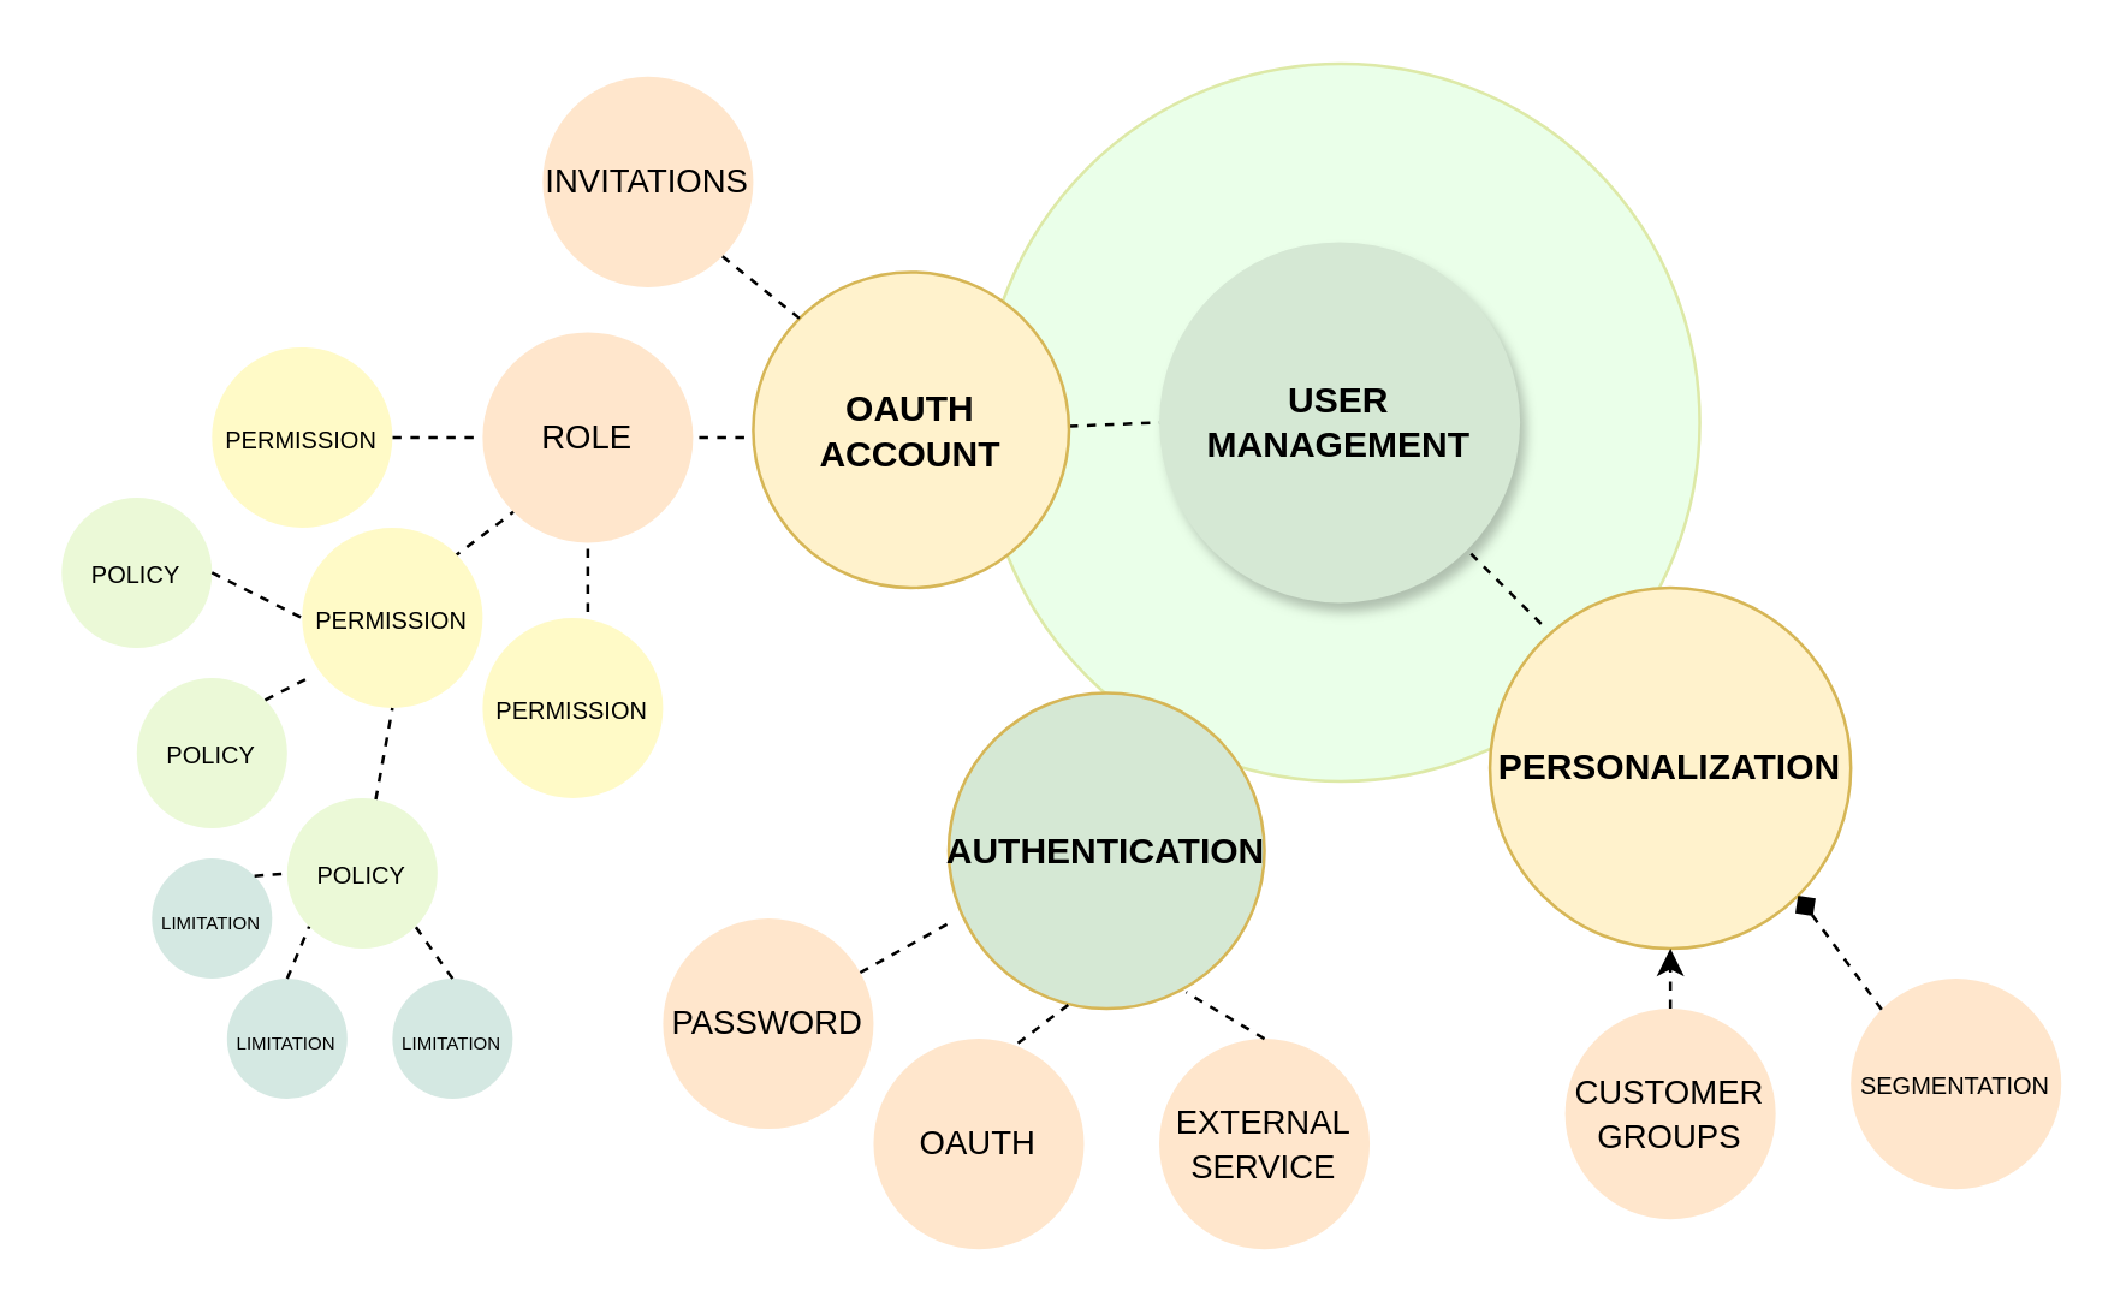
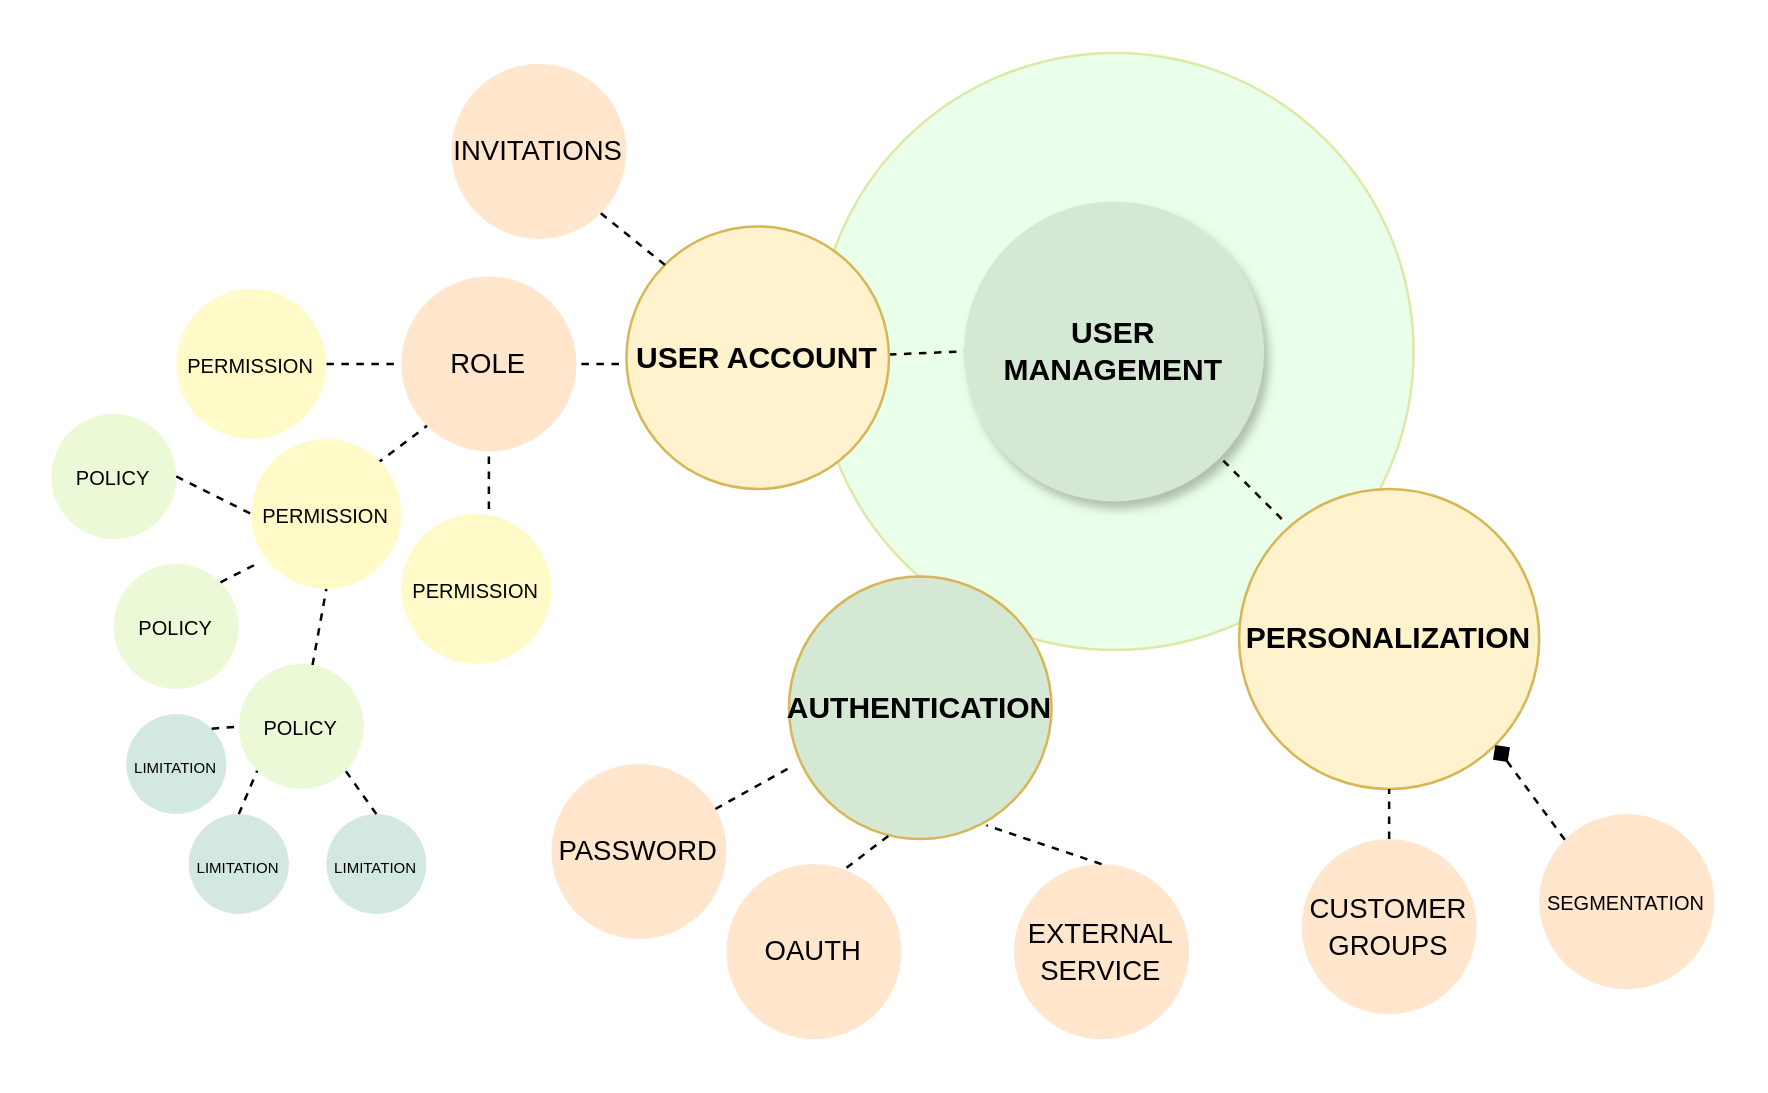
  <mxCell id="0" />
  <mxCell id="1" parent="0" />
  <mxCell id="2" value="" style="ellipse;whiteSpace=wrap;html=1;aspect=fixed;fillColor=#eaffe9;strokeColor=#dde9a7;" parent="1" vertex="1"><mxGeometry x="326" y="20.63" width="238.75" height="238.75" as="geometry" /></mxCell>
  <mxCell id="3" value="&lt;b&gt;USER MANAGEMENT&lt;/b&gt;" style="ellipse;whiteSpace=wrap;html=1;aspect=fixed;fillColor=#d5e8d4;strokeColor=none;shadow=1;" parent="1" vertex="1"><mxGeometry x="385" y="80" width="120" height="120" as="geometry" /></mxCell>
  <mxCell id="4" value="" style="endArrow=none;dashed=1;html=1;entryX=0;entryY=0.5;entryDx=0;entryDy=0;" parent="1" source="7" target="3" edge="1"><mxGeometry width="50" height="50" relative="1" as="geometry"><mxPoint x="270" y="155" as="sourcePoint" /><mxPoint x="520" y="55" as="targetPoint" /></mxGeometry></mxCell>
  <mxCell id="5" value="" style="endArrow=none;dashed=1;html=1;rounded=0;" parent="1" edge="1"><mxGeometry width="50" height="50" relative="1" as="geometry"><mxPoint x="220" y="145" as="sourcePoint" /><mxPoint x="250" y="145" as="targetPoint" /></mxGeometry></mxCell>
  <mxCell id="6" value="" style="endArrow=none;dashed=1;html=1;entryX=0;entryY=0.5;entryDx=0;entryDy=0;" parent="1" target="7" edge="1"><mxGeometry width="50" height="50" relative="1" as="geometry"><mxPoint x="270" y="155" as="sourcePoint" /><mxPoint x="375" y="155" as="targetPoint" /></mxGeometry></mxCell>
- <mxCell id="7" value="&lt;b&gt;OAUTH ACCOUNT&lt;/b&gt;" style="ellipse;whiteSpace=wrap;html=1;aspect=fixed;fillColor=#fff2cc;strokeColor=#d6b656;" parent="1" vertex="1"><mxGeometry x="250" y="90" width="105" height="105" as="geometry" /></mxCell>
+ <mxCell id="7" value="&lt;b&gt;USER ACCOUNT&lt;/b&gt;" style="ellipse;whiteSpace=wrap;html=1;aspect=fixed;fillColor=#fff2cc;strokeColor=#d6b656;" parent="1" vertex="1"><mxGeometry x="250" y="90" width="105" height="105" as="geometry" /></mxCell>
  <mxCell id="8" value="" style="endArrow=none;dashed=1;html=1;rounded=0;entryX=0;entryY=0.5;entryDx=0;entryDy=0;" parent="1" target="9" edge="1"><mxGeometry width="50" height="50" relative="1" as="geometry"><mxPoint x="130" y="145" as="sourcePoint" /><mxPoint x="250" y="155" as="targetPoint" /></mxGeometry></mxCell>
  <mxCell id="9" value="&lt;font style=&quot;font-size: 11px;&quot;&gt;ROLE&lt;/font&gt;" style="ellipse;whiteSpace=wrap;html=1;aspect=fixed;fillColor=#ffe6cc;strokeColor=none;" parent="1" vertex="1"><mxGeometry x="160" y="110" width="70" height="70" as="geometry" /></mxCell>
  <mxCell id="10" value="" style="endArrow=none;dashed=1;html=1;rounded=0;entryX=0;entryY=1;entryDx=0;entryDy=0;" parent="1" target="9" edge="1"><mxGeometry width="50" height="50" relative="1" as="geometry"><mxPoint x="150" y="185" as="sourcePoint" /><mxPoint x="510" y="355" as="targetPoint" /></mxGeometry></mxCell>
  <mxCell id="11" value="" style="endArrow=none;dashed=1;html=1;rounded=0;entryX=0.5;entryY=1;entryDx=0;entryDy=0;" parent="1" target="9" edge="1"><mxGeometry width="50" height="50" relative="1" as="geometry"><mxPoint x="195" y="215" as="sourcePoint" /><mxPoint x="510" y="355" as="targetPoint" /></mxGeometry></mxCell>
  <mxCell id="12" value="&lt;font style=&quot;font-size: 8px;&quot;&gt;PERMISSION&lt;/font&gt;" style="ellipse;whiteSpace=wrap;html=1;aspect=fixed;fillColor=#fffac7;strokeColor=none;" parent="1" vertex="1"><mxGeometry x="70" y="115" width="60" height="60" as="geometry" /></mxCell>
  <mxCell id="13" value="&lt;font style=&quot;font-size: 8px;&quot;&gt;PERMISSION&lt;/font&gt;" style="ellipse;whiteSpace=wrap;html=1;aspect=fixed;fillColor=#fffac7;strokeColor=none;" parent="1" vertex="1"><mxGeometry x="100" y="175" width="60" height="60" as="geometry" /></mxCell>
  <mxCell id="14" value="&lt;font style=&quot;font-size: 8px;&quot;&gt;PERMISSION&lt;/font&gt;" style="ellipse;whiteSpace=wrap;html=1;aspect=fixed;fillColor=#fffac7;strokeColor=none;" parent="1" vertex="1"><mxGeometry x="160" y="205" width="60" height="60" as="geometry" /></mxCell>
  <mxCell id="15" value="&lt;font style=&quot;font-size: 8px;&quot;&gt;POLICY&lt;/font&gt;" style="ellipse;whiteSpace=wrap;html=1;aspect=fixed;fillColor=#ebf9d7;strokeColor=none;" parent="1" vertex="1"><mxGeometry x="45" y="225" width="50" height="50" as="geometry" /></mxCell>
  <mxCell id="16" value="&lt;font style=&quot;font-size: 8px;&quot;&gt;POLICY&lt;/font&gt;" style="ellipse;whiteSpace=wrap;html=1;aspect=fixed;fillColor=#ebf9d7;strokeColor=none;" parent="1" vertex="1"><mxGeometry x="20" y="165" width="50" height="50" as="geometry" /></mxCell>
  <mxCell id="17" value="&lt;font style=&quot;font-size: 8px;&quot;&gt;POLICY&lt;/font&gt;" style="ellipse;whiteSpace=wrap;html=1;aspect=fixed;fillColor=#ebf9d7;strokeColor=none;" parent="1" vertex="1"><mxGeometry x="95" y="265" width="50" height="50" as="geometry" /></mxCell>
  <mxCell id="18" value="" style="endArrow=none;dashed=1;html=1;rounded=0;entryX=0.5;entryY=1;entryDx=0;entryDy=0;" parent="1" source="17" target="13" edge="1"><mxGeometry width="50" height="50" relative="1" as="geometry"><mxPoint x="460" y="375" as="sourcePoint" /><mxPoint x="510" y="325" as="targetPoint" /></mxGeometry></mxCell>
  <mxCell id="19" value="" style="endArrow=none;dashed=1;html=1;rounded=0;entryX=0.05;entryY=0.825;entryDx=0;entryDy=0;entryPerimeter=0;exitX=1;exitY=0;exitDx=0;exitDy=0;" parent="1" source="15" target="13" edge="1"><mxGeometry width="50" height="50" relative="1" as="geometry"><mxPoint x="460" y="375" as="sourcePoint" /><mxPoint x="510" y="325" as="targetPoint" /></mxGeometry></mxCell>
  <mxCell id="20" value="" style="endArrow=none;dashed=1;html=1;rounded=0;entryX=0;entryY=0.5;entryDx=0;entryDy=0;exitX=1;exitY=0.5;exitDx=0;exitDy=0;" parent="1" source="16" target="13" edge="1"><mxGeometry width="50" height="50" relative="1" as="geometry"><mxPoint x="460" y="375" as="sourcePoint" /><mxPoint x="510" y="325" as="targetPoint" /></mxGeometry></mxCell>
  <mxCell id="21" value="&lt;font style=&quot;font-size: 6px;&quot;&gt;LIMITATION&lt;/font&gt;" style="ellipse;whiteSpace=wrap;html=1;aspect=fixed;fillColor=#d4e8e2;strokeColor=none;" parent="1" vertex="1"><mxGeometry x="50" y="285" width="40" height="40" as="geometry" /></mxCell>
  <mxCell id="22" value="&lt;font style=&quot;font-size: 6px;&quot;&gt;LIMITATION&lt;/font&gt;" style="ellipse;whiteSpace=wrap;html=1;aspect=fixed;fillColor=#d4e8e2;strokeColor=none;" parent="1" vertex="1"><mxGeometry x="75" y="325" width="40" height="40" as="geometry" /></mxCell>
  <mxCell id="23" value="&lt;font style=&quot;font-size: 6px;&quot;&gt;LIMITATION&lt;/font&gt;" style="ellipse;whiteSpace=wrap;html=1;aspect=fixed;fillColor=#d4e8e2;strokeColor=none;" parent="1" vertex="1"><mxGeometry x="130" y="325" width="40" height="40" as="geometry" /></mxCell>
  <mxCell id="24" value="" style="endArrow=none;dashed=1;html=1;rounded=0;entryX=0;entryY=0.5;entryDx=0;entryDy=0;exitX=1;exitY=0;exitDx=0;exitDy=0;" parent="1" source="21" target="17" edge="1"><mxGeometry width="50" height="50" relative="1" as="geometry"><mxPoint x="460" y="375" as="sourcePoint" /><mxPoint x="510" y="325" as="targetPoint" /></mxGeometry></mxCell>
  <mxCell id="25" value="" style="endArrow=none;dashed=1;html=1;rounded=0;entryX=0;entryY=1;entryDx=0;entryDy=0;exitX=0.5;exitY=0;exitDx=0;exitDy=0;" parent="1" source="22" target="17" edge="1"><mxGeometry width="50" height="50" relative="1" as="geometry"><mxPoint x="460" y="375" as="sourcePoint" /><mxPoint x="510" y="325" as="targetPoint" /></mxGeometry></mxCell>
  <mxCell id="26" value="" style="endArrow=none;dashed=1;html=1;rounded=0;entryX=1;entryY=1;entryDx=0;entryDy=0;exitX=0.5;exitY=0;exitDx=0;exitDy=0;" parent="1" source="23" target="17" edge="1"><mxGeometry width="50" height="50" relative="1" as="geometry"><mxPoint x="460" y="375" as="sourcePoint" /><mxPoint x="510" y="325" as="targetPoint" /></mxGeometry></mxCell>
  <mxCell id="27" value="&lt;b&gt;AUTHENTICATION&lt;/b&gt;" style="ellipse;whiteSpace=wrap;html=1;aspect=fixed;fillColor=#d5e8d4;strokeColor=#d6b656;" parent="1" vertex="1"><mxGeometry x="315" y="230" width="105" height="105" as="geometry" /></mxCell>
- <mxCell id="28" value="&lt;font style=&quot;font-size: 11px;&quot;&gt;EXTERNAL SERVICE&lt;/font&gt;" style="ellipse;whiteSpace=wrap;html=1;aspect=fixed;fillColor=#ffe6cc;strokeColor=none;" parent="1" vertex="1"><mxGeometry x="385" y="345" width="70" height="70" as="geometry" /></mxCell>
+ <mxCell id="28" value="&lt;font style=&quot;font-size: 11px;&quot;&gt;EXTERNAL SERVICE&lt;/font&gt;" style="ellipse;whiteSpace=wrap;html=1;aspect=fixed;fillColor=#ffe6cc;strokeColor=none;" parent="1" vertex="1"><mxGeometry x="405" y="345" width="70" height="70" as="geometry" /></mxCell>
  <mxCell id="29" value="&lt;font style=&quot;font-size: 11px;&quot;&gt;OAUTH&lt;/font&gt;" style="ellipse;whiteSpace=wrap;html=1;aspect=fixed;fillColor=#ffe6cc;strokeColor=none;" parent="1" vertex="1"><mxGeometry x="290" y="345" width="70" height="70" as="geometry" /></mxCell>
  <mxCell id="30" value="&lt;font style=&quot;font-size: 11px;&quot;&gt;PASSWORD&lt;/font&gt;" style="ellipse;whiteSpace=wrap;html=1;aspect=fixed;fillColor=#ffe6cc;strokeColor=none;" parent="1" vertex="1"><mxGeometry x="220" y="305" width="70" height="70" as="geometry" /></mxCell>
  <mxCell id="31" value="&lt;font style=&quot;font-size: 11px;&quot;&gt;INVITATIONS&lt;/font&gt;" style="ellipse;whiteSpace=wrap;html=1;aspect=fixed;fillColor=#ffe6cc;strokeColor=none;" parent="1" vertex="1"><mxGeometry x="180" y="25" width="70" height="70" as="geometry" /></mxCell>
  <mxCell id="32" value="" style="endArrow=none;dashed=1;html=1;rounded=0;entryX=0;entryY=0;entryDx=0;entryDy=0;exitX=1;exitY=1;exitDx=0;exitDy=0;" parent="1" source="31" target="7" edge="1"><mxGeometry width="50" height="50" relative="1" as="geometry"><mxPoint x="460" y="375" as="sourcePoint" /><mxPoint x="510" y="325" as="targetPoint" /></mxGeometry></mxCell>
  <mxCell id="33" value="" style="endArrow=none;dashed=1;html=1;rounded=0;entryX=0.019;entryY=0.719;entryDx=0;entryDy=0;entryPerimeter=0;" parent="1" source="30" target="27" edge="1"><mxGeometry width="50" height="50" relative="1" as="geometry"><mxPoint x="460" y="375" as="sourcePoint" /><mxPoint x="510" y="325" as="targetPoint" /></mxGeometry></mxCell>
  <mxCell id="34" value="" style="endArrow=none;dashed=1;html=1;rounded=0;entryX=0.381;entryY=0.986;entryDx=0;entryDy=0;entryPerimeter=0;exitX=0.686;exitY=0.021;exitDx=0;exitDy=0;exitPerimeter=0;" parent="1" source="29" target="27" edge="1"><mxGeometry width="50" height="50" relative="1" as="geometry"><mxPoint x="460" y="375" as="sourcePoint" /><mxPoint x="510" y="325" as="targetPoint" /></mxGeometry></mxCell>
  <mxCell id="35" value="" style="endArrow=none;dashed=1;html=1;rounded=0;entryX=0.752;entryY=0.948;entryDx=0;entryDy=0;entryPerimeter=0;exitX=0.5;exitY=0;exitDx=0;exitDy=0;" parent="1" source="28" target="27" edge="1"><mxGeometry width="50" height="50" relative="1" as="geometry"><mxPoint x="400" y="345" as="sourcePoint" /><mxPoint x="510" y="325" as="targetPoint" /></mxGeometry></mxCell>
  <mxCell id="36" value="&lt;b&gt;&lt;font style=&quot;font-size: 12px;&quot;&gt;PERSONALIZATION&lt;/font&gt;&lt;/b&gt;" style="ellipse;whiteSpace=wrap;html=1;aspect=fixed;fillColor=#fff2cc;strokeColor=#d6b656;" parent="1" vertex="1"><mxGeometry x="495" y="195" width="120" height="120" as="geometry" /></mxCell>
  <mxCell id="37" value="&lt;font style=&quot;font-size: 11px;&quot;&gt;CUSTOMER GROUPS&lt;/font&gt;" style="ellipse;whiteSpace=wrap;html=1;aspect=fixed;fillColor=#ffe6cc;strokeColor=none;" parent="1" vertex="1"><mxGeometry x="520" y="335" width="70" height="70" as="geometry" /></mxCell>
  <mxCell id="38" value="&lt;font style=&quot;font-size: 8px;&quot;&gt;SEGMENTATION&lt;/font&gt;" style="ellipse;whiteSpace=wrap;html=1;aspect=fixed;fillColor=#ffe6cc;strokeColor=none;" parent="1" vertex="1"><mxGeometry x="615" y="325" width="70" height="70" as="geometry" /></mxCell>
- <mxCell id="39" value="" style="endArrow=classic;dashed=1;html=1;rounded=0;entryX=0.5;entryY=1;entryDx=0;entryDy=0;exitX=0.5;exitY=0;exitDx=0;exitDy=0;" parent="1" source="37" target="36" edge="1"><mxGeometry width="50" height="50" relative="1" as="geometry"><mxPoint x="460" y="375" as="sourcePoint" /><mxPoint x="510" y="325" as="targetPoint" /></mxGeometry></mxCell>
+ <mxCell id="39" value="" style="endArrow=none;dashed=1;html=1;rounded=0;entryX=0.5;entryY=1;entryDx=0;entryDy=0;exitX=0.5;exitY=0;exitDx=0;exitDy=0;" parent="1" source="37" target="36" edge="1"><mxGeometry width="50" height="50" relative="1" as="geometry"><mxPoint x="460" y="375" as="sourcePoint" /><mxPoint x="510" y="325" as="targetPoint" /></mxGeometry></mxCell>
  <mxCell id="40" value="" style="endArrow=diamond;dashed=1;html=1;rounded=0;entryX=1;entryY=1;entryDx=0;entryDy=0;exitX=0;exitY=0;exitDx=0;exitDy=0;" parent="1" source="38" target="36" edge="1"><mxGeometry width="50" height="50" relative="1" as="geometry"><mxPoint x="460" y="375" as="sourcePoint" /><mxPoint x="510" y="325" as="targetPoint" /></mxGeometry></mxCell>
  <mxCell id="41" value="" style="endArrow=none;dashed=1;html=1;rounded=0;entryX=1;entryY=1;entryDx=0;entryDy=0;exitX=0.142;exitY=0.1;exitDx=0;exitDy=0;exitPerimeter=0;" edge="1" parent="1" source="36" target="3"><mxGeometry width="50" height="50" relative="1" as="geometry"><mxPoint x="340" y="435" as="sourcePoint" /><mxPoint x="390" y="385" as="targetPoint" /></mxGeometry></mxCell>
